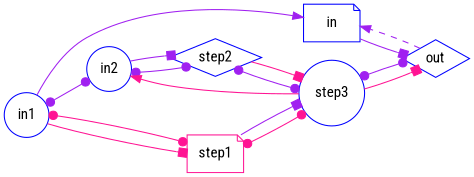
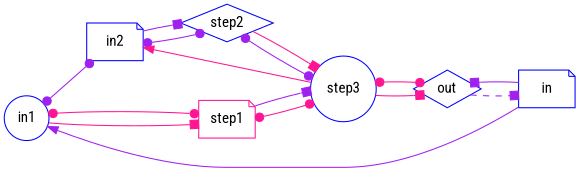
  digraph {
    fontname="Roboto Condensed"
    rankdir=LR
    node [color=blue fontname="Roboto Condensed" shape=note]
    edge [arrowhead=box color=purple fontname="Roboto Condensed"]
    in1 [shape=circle]
    in
    out [shape=diamond]
    step2 [shape=diamond]
-   in2 [shape=circle]
+   in2
    step1 [color=deeppink]
    step3 [shape=circle]
    in1 -> in2 [arrowhead=dot arrowtail=dot dir=both]
    in1 -> step1 [color=deeppink]
    in1 -> step1 [arrowhead=dot arrowtail=dot color=deeppink dir=both]
-   in1 -> in [arrowhead=normal]
+   in -> in1 [arrowhead=normal]
    in -> out
-   out -> in [arrowhead=normal style=dashed]
+   out -> in [style=dashed]
    step2 -> step3 [arrowhead=dot arrowtail=dot dir=both]
    step2 -> step3 [color=deeppink]
    in2 -> step2 [arrowhead=dot arrowtail=dot dir=both]
    in2 -> step2
    step1 -> step3 [arrowhead=dot arrowtail=dot color=deeppink dir=both]
    step1 -> step3
    step3 -> out [color=deeppink]
-   step3 -> out [arrowhead=dot arrowtail=dot dir=both]
+   step3 -> out [arrowhead=dot arrowtail=dot color=deeppink dir=both]
    step3 -> in2 [arrowhead=normal color=deeppink]
  }
